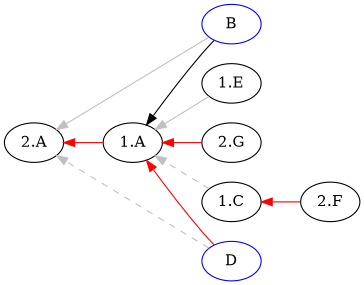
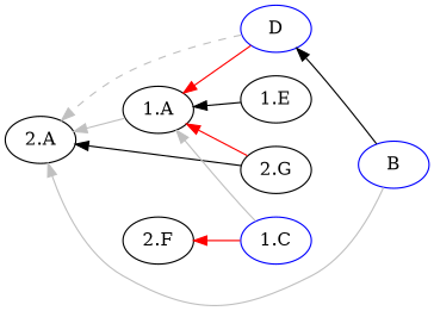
  digraph {
    rankdir=RL
    edge [color=red style=filled]
    B [color=blue]
    "1.A"
    "2.A"
    D [color=blue]
    "1.E"
    "2.G"
-   "1.C"
+   "1.C" [color=blue]
    "2.F"
-   B -> "1.A" [color=black]
+   B -> D [color=black]
    B -> "2.A" [color=grey]
-   "1.A" -> "2.A"
+   "1.A" -> "2.A" [color=grey]
    D -> "1.A"
    D -> "2.A" [color=grey style=dashed]
-   "1.E" -> "1.A" [color=grey]
+   "1.E" -> "1.A" [color=black]
    "2.G" -> "1.A"
-   "1.C" -> "1.A" [color=grey style=dashed]
-   "2.F" -> "1.C"
+   "2.G" -> "2.A" [color=black]
+   "1.C" -> "1.A" [color=grey]
+   "1.C" -> "2.F"
  }
